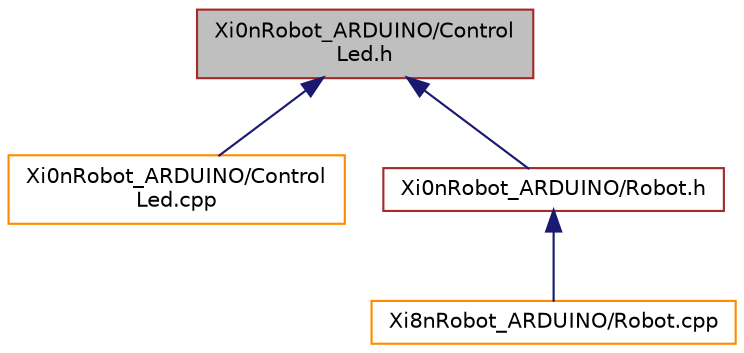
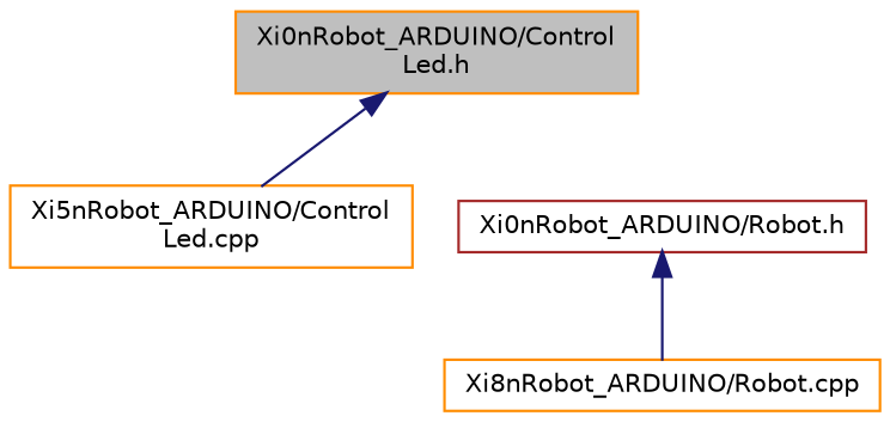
  digraph {
    node [color=brown fillcolor=white fontname=Helvetica fontsize=10 shape=record style=filled]
    edge [color=midnightblue dir=back fontname=Helvetica fontsize=10 labelfontname=Helvetica labelfontsize=10 style=solid]
-   n1 [fillcolor=grey75 fontcolor=black height=0.2 label="Xi0nRobot_ARDUINO/Control\lLed.h" width=0.4]
-   n2 [color=darkorange height=0.2 label="Xi0nRobot_ARDUINO/Control\lLed.cpp" width=0.4]
+   n1 [color=darkorange fillcolor=grey75 fontcolor=black height=0.2 label="Xi0nRobot_ARDUINO/Control\lLed.h" width=0.4]
+   n2 [color=darkorange height=0.2 label="Xi5nRobot_ARDUINO/Control\lLed.cpp" width=0.4]
    n3 [height=0.2 label="Xi0nRobot_ARDUINO/Robot.h" width=0.4]
    n4 [color=darkorange height=0.2 label="Xi8nRobot_ARDUINO/Robot.cpp" width=0.4]
    n1 -> n2
-   n1 -> n3
    n3 -> n4
  }
